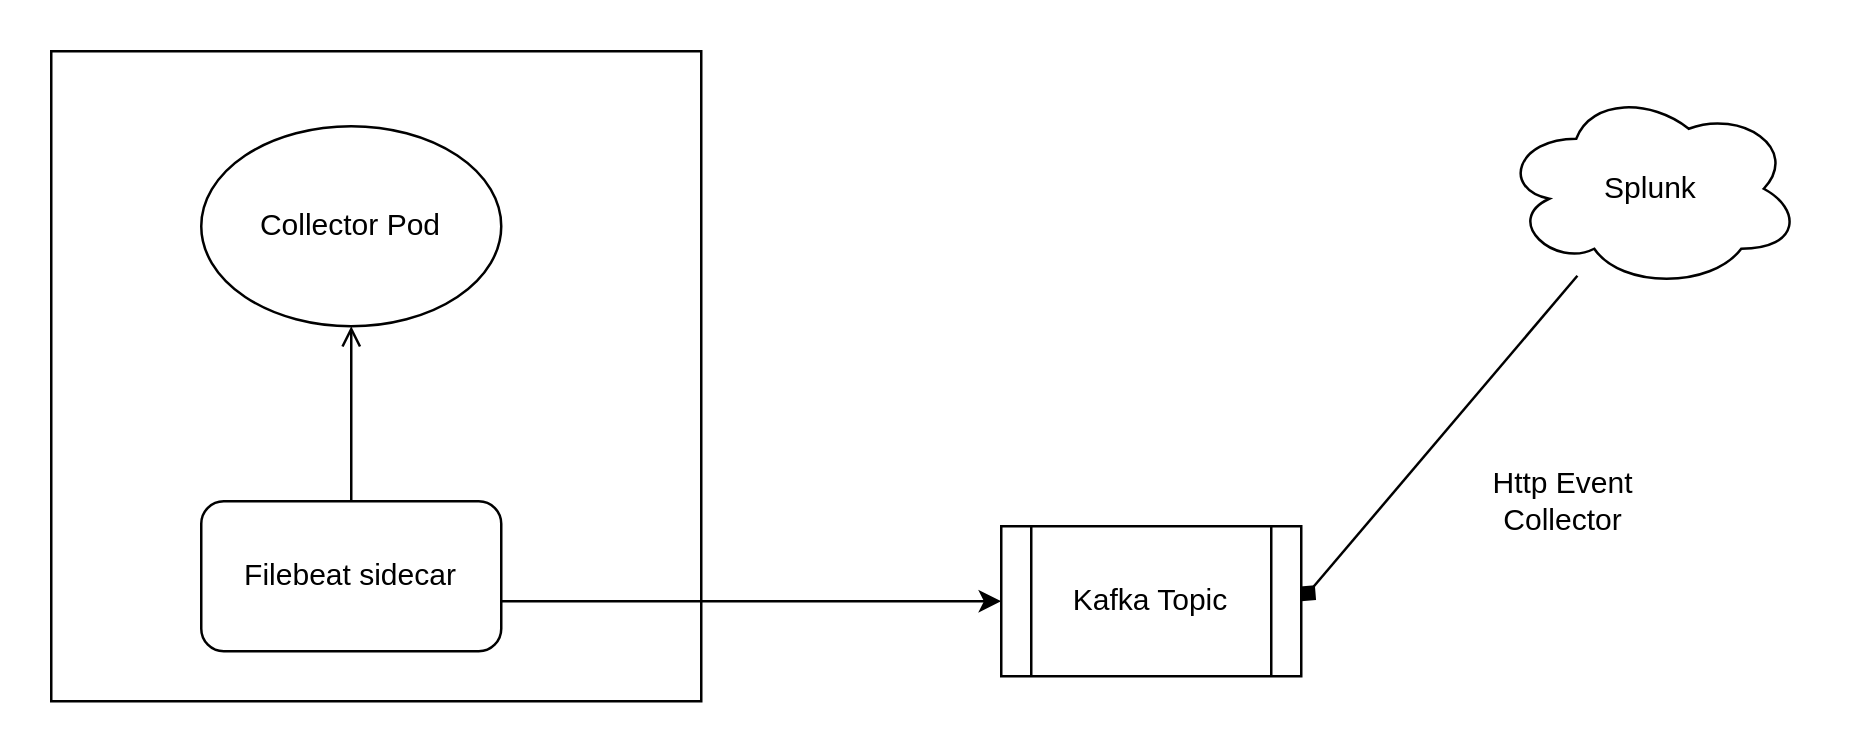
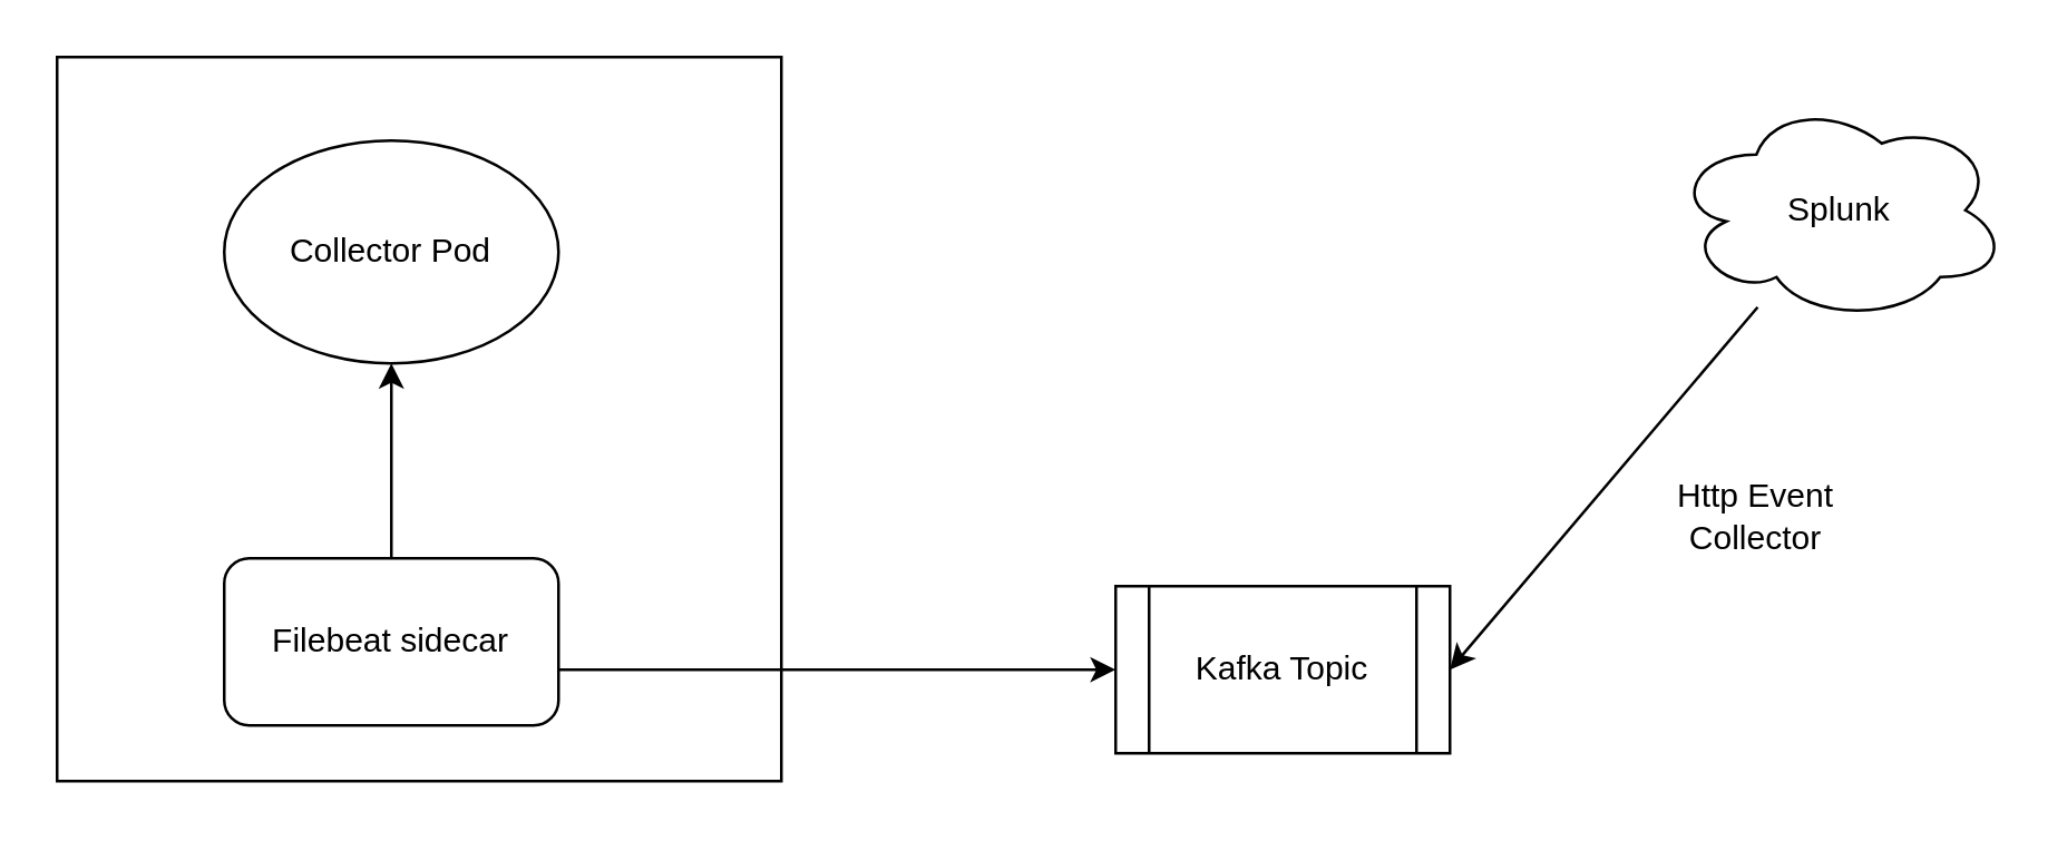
  <mxCell id="0" />
  <mxCell id="1" parent="0" />
  <mxCell id="2" value="" style="whiteSpace=wrap;html=1;aspect=fixed;" vertex="1" parent="1"><mxGeometry x="20" y="20" width="260" height="260" as="geometry" /></mxCell>
  <mxCell id="3" value="&lt;div&gt;Collector Pod&lt;br&gt;&lt;/div&gt;" style="ellipse;whiteSpace=wrap;html=1;" vertex="1" parent="1"><mxGeometry x="80" y="50" width="120" height="80" as="geometry" /></mxCell>
  <mxCell id="4" value="Filebeat sidecar" style="rounded=1;whiteSpace=wrap;html=1;" vertex="1" parent="1"><mxGeometry x="80" y="200" width="120" height="60" as="geometry" /></mxCell>
  <mxCell id="5" value="Splunk" style="ellipse;shape=cloud;whiteSpace=wrap;html=1;" vertex="1" parent="1"><mxGeometry x="600" y="35" width="120" height="80" as="geometry" /></mxCell>
- <mxCell id="6" value="" style="endArrow=open;html=1;rounded=0;entryX=0.5;entryY=1;entryDx=0;entryDy=0;exitX=0.5;exitY=0;exitDx=0;exitDy=0;" edge="1" parent="1" source="4" target="3"><mxGeometry width="50" height="50" relative="1" as="geometry"><mxPoint x="130" y="210" as="sourcePoint" /><mxPoint x="180" y="160" as="targetPoint" /></mxGeometry></mxCell>
+ <mxCell id="6" value="" style="endArrow=classic;html=1;rounded=0;entryX=0.5;entryY=1;entryDx=0;entryDy=0;exitX=0.5;exitY=0;exitDx=0;exitDy=0;" edge="1" parent="1" source="4" target="3"><mxGeometry width="50" height="50" relative="1" as="geometry"><mxPoint x="130" y="210" as="sourcePoint" /><mxPoint x="180" y="160" as="targetPoint" /></mxGeometry></mxCell>
  <mxCell id="7" value="Kafka Topic" style="shape=process;whiteSpace=wrap;html=1;backgroundOutline=1;" vertex="1" parent="1"><mxGeometry x="400" y="210" width="120" height="60" as="geometry" /></mxCell>
  <mxCell id="8" value="" style="endArrow=classic;html=1;rounded=0;entryX=0;entryY=0.5;entryDx=0;entryDy=0;" edge="1" parent="1" target="7"><mxGeometry width="50" height="50" relative="1" as="geometry"><mxPoint x="200" y="240" as="sourcePoint" /><mxPoint x="250" y="190" as="targetPoint" /></mxGeometry></mxCell>
- <mxCell id="9" value="" style="endArrow=diamond;html=1;rounded=0;entryX=1;entryY=0.5;entryDx=0;entryDy=0;" edge="1" parent="1" source="5" target="7"><mxGeometry width="50" height="50" relative="1" as="geometry"><mxPoint x="630" y="230" as="sourcePoint" /><mxPoint x="530" y="240" as="targetPoint" /></mxGeometry></mxCell>
- <mxCell id="10" value="Http Event Collector" style="text;html=1;strokeColor=none;fillColor=none;align=center;verticalAlign=middle;whiteSpace=wrap;rounded=0;" vertex="1" parent="1"><mxGeometry x="595" y="185" width="60" height="30" as="geometry" /></mxCell>
+ <mxCell id="9" value="" style="endArrow=classic;html=1;rounded=0;entryX=1;entryY=0.5;entryDx=0;entryDy=0;" edge="1" parent="1" source="5" target="7"><mxGeometry width="50" height="50" relative="1" as="geometry"><mxPoint x="630" y="230" as="sourcePoint" /><mxPoint x="530" y="240" as="targetPoint" /></mxGeometry></mxCell>
+ <mxCell id="10" value="Http Event Collector" style="text;html=1;strokeColor=none;fillColor=none;align=center;verticalAlign=middle;whiteSpace=wrap;rounded=0;" vertex="1" parent="1"><mxGeometry x="600" y="170" width="60" height="30" as="geometry" /></mxCell>
